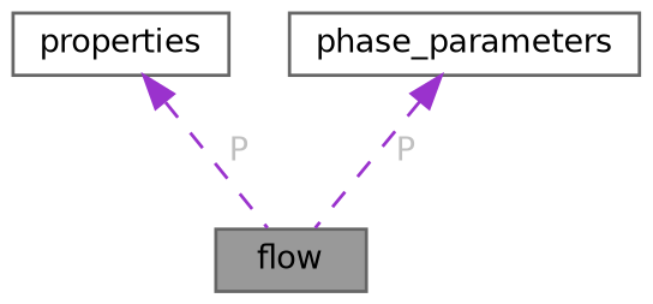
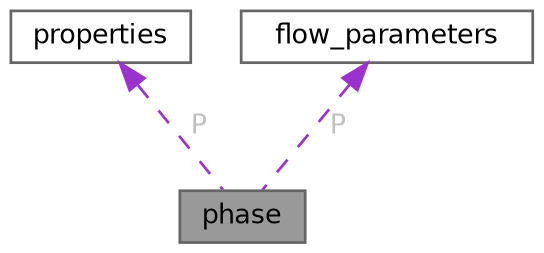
  digraph {
    fontname="DejaVu Sans"
    node [color=gray40 fillcolor=white fontname="DejaVu Sans" fontsize=10 shape=box style=filled]
    edge [color=darkorchid3 dir=back fontcolor=grey fontname="DejaVu Sans" fontsize=10 labelfontname=Helvetica labelfontsize=10 style=dashed]
-   n1 [fillcolor=grey60 fontcolor=black height=0.2 label=flow width=0.4]
+   n1 [fillcolor=grey60 fontcolor=black height=0.2 label=phase width=0.4]
    n2 [height=0.2 label=properties width=0.4]
-   n3 [height=0.2 label=phase_parameters width=0.4]
+   n3 [height=0.2 label=flow_parameters width=0.4]
    n2 -> n1 [label=" P"]
    n3 -> n1 [label=" P"]
  }
